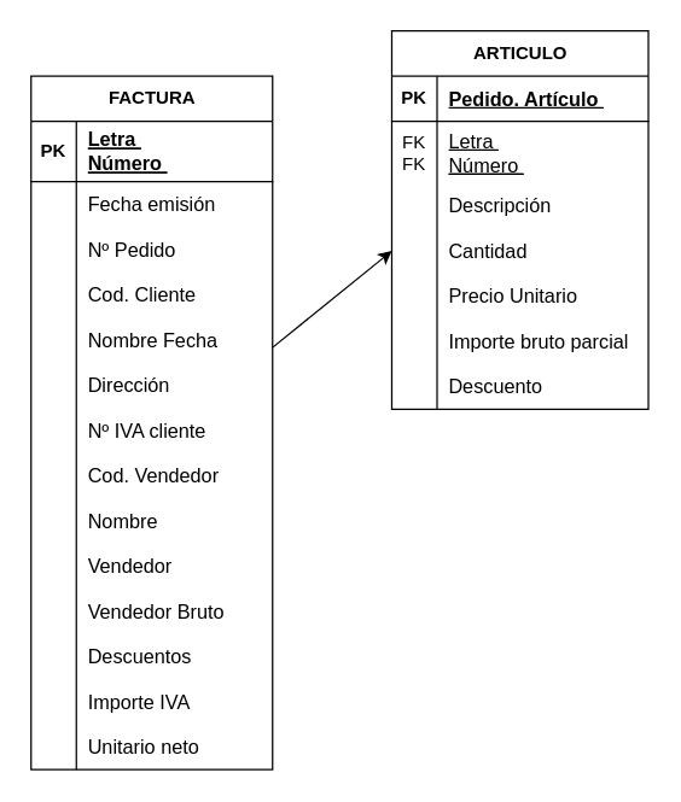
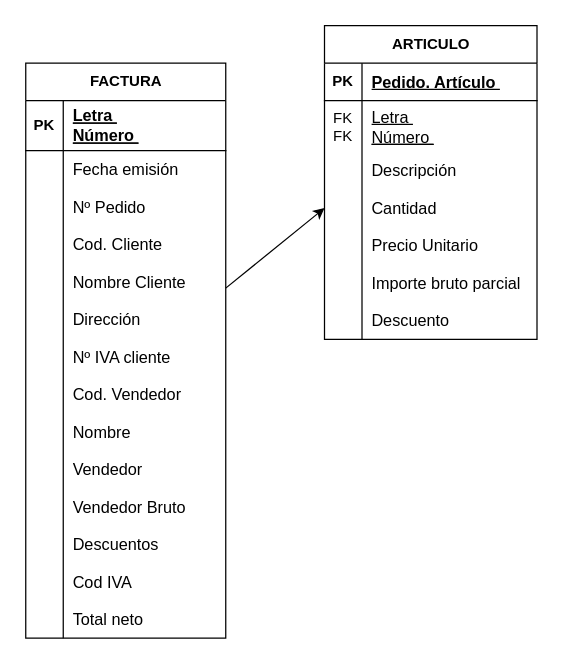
  <mxCell id="0" />
  <mxCell id="1" parent="0" />
  <mxCell id="2" value="FACTURA" style="shape=table;startSize=30;container=1;collapsible=1;childLayout=tableLayout;fixedRows=1;rowLines=0;fontStyle=1;align=center;resizeLast=1;html=1;" vertex="1" parent="1"><mxGeometry x="20" y="50" width="160" height="460" as="geometry" /></mxCell>
  <mxCell id="3" value="" style="shape=tableRow;horizontal=0;startSize=0;swimlaneHead=0;swimlaneBody=0;fillColor=none;collapsible=0;dropTarget=0;points=[[0,0.5],[1,0.5]];portConstraint=eastwest;top=0;left=0;right=0;bottom=1;" vertex="1" parent="2"><mxGeometry y="30" width="160" height="40" as="geometry" /></mxCell>
  <mxCell id="4" value="PK" style="shape=partialRectangle;connectable=0;fillColor=none;top=0;left=0;bottom=0;right=0;fontStyle=1;overflow=hidden;whiteSpace=wrap;html=1;" vertex="1" parent="3"><mxGeometry width="30" height="40" as="geometry"><mxRectangle width="30" height="40" as="alternateBounds" /></mxGeometry></mxCell>
  <mxCell id="5" value="&lt;div&gt;&lt;div style=&quot;font-size: 13px;&quot;&gt;&lt;u style=&quot;&quot;&gt;Letra&amp;nbsp;&lt;/u&gt;&lt;/div&gt;&lt;div style=&quot;font-size: 13px;&quot;&gt;&lt;u style=&quot;&quot;&gt;Número&amp;nbsp;&lt;/u&gt;&lt;/div&gt;&lt;/div&gt;" style="shape=partialRectangle;connectable=0;fillColor=none;top=0;left=0;bottom=0;right=0;align=left;spacingLeft=6;fontStyle=5;overflow=hidden;whiteSpace=wrap;html=1;" vertex="1" parent="3"><mxGeometry x="30" width="130" height="40" as="geometry"><mxRectangle width="130" height="40" as="alternateBounds" /></mxGeometry></mxCell>
  <mxCell id="6" value="" style="shape=tableRow;horizontal=0;startSize=0;swimlaneHead=0;swimlaneBody=0;fillColor=none;collapsible=0;dropTarget=0;points=[[0,0.5],[1,0.5]];portConstraint=eastwest;top=0;left=0;right=0;bottom=0;" vertex="1" parent="2"><mxGeometry y="70" width="160" height="30" as="geometry" /></mxCell>
  <mxCell id="7" value="" style="shape=partialRectangle;connectable=0;fillColor=none;top=0;left=0;bottom=0;right=0;editable=1;overflow=hidden;whiteSpace=wrap;html=1;" vertex="1" parent="6"><mxGeometry width="30" height="30" as="geometry"><mxRectangle width="30" height="30" as="alternateBounds" /></mxGeometry></mxCell>
  <mxCell id="8" value="&lt;font style=&quot;font-size: 13px;&quot;&gt;Fecha emisión&amp;nbsp;&lt;/font&gt;" style="shape=partialRectangle;connectable=0;fillColor=none;top=0;left=0;bottom=0;right=0;align=left;spacingLeft=6;overflow=hidden;whiteSpace=wrap;html=1;" vertex="1" parent="6"><mxGeometry x="30" width="130" height="30" as="geometry"><mxRectangle width="130" height="30" as="alternateBounds" /></mxGeometry></mxCell>
  <mxCell id="9" value="" style="shape=tableRow;horizontal=0;startSize=0;swimlaneHead=0;swimlaneBody=0;fillColor=none;collapsible=0;dropTarget=0;points=[[0,0.5],[1,0.5]];portConstraint=eastwest;top=0;left=0;right=0;bottom=0;" vertex="1" parent="2"><mxGeometry y="100" width="160" height="30" as="geometry" /></mxCell>
  <mxCell id="10" value="" style="shape=partialRectangle;connectable=0;fillColor=none;top=0;left=0;bottom=0;right=0;editable=1;overflow=hidden;whiteSpace=wrap;html=1;" vertex="1" parent="9"><mxGeometry width="30" height="30" as="geometry"><mxRectangle width="30" height="30" as="alternateBounds" /></mxGeometry></mxCell>
  <mxCell id="11" value="&lt;span style=&quot;white-space-collapse: preserve;&quot; class=&quot;selectable-text copyable-text&quot;&gt;&lt;font style=&quot;font-size: 13px;&quot;&gt;Nº Pedido &lt;/font&gt;&lt;/span&gt;" style="shape=partialRectangle;connectable=0;fillColor=none;top=0;left=0;bottom=0;right=0;align=left;spacingLeft=6;overflow=hidden;whiteSpace=wrap;html=1;" vertex="1" parent="9"><mxGeometry x="30" width="130" height="30" as="geometry"><mxRectangle width="130" height="30" as="alternateBounds" /></mxGeometry></mxCell>
  <mxCell id="12" value="" style="shape=tableRow;horizontal=0;startSize=0;swimlaneHead=0;swimlaneBody=0;fillColor=none;collapsible=0;dropTarget=0;points=[[0,0.5],[1,0.5]];portConstraint=eastwest;top=0;left=0;right=0;bottom=0;" vertex="1" parent="2"><mxGeometry y="130" width="160" height="30" as="geometry" /></mxCell>
  <mxCell id="13" value="" style="shape=partialRectangle;connectable=0;fillColor=none;top=0;left=0;bottom=0;right=0;editable=1;overflow=hidden;whiteSpace=wrap;html=1;" vertex="1" parent="12"><mxGeometry width="30" height="30" as="geometry"><mxRectangle width="30" height="30" as="alternateBounds" /></mxGeometry></mxCell>
  <mxCell id="14" value="&lt;font style=&quot;font-size: 13px;&quot;&gt;Cod. Cliente&amp;nbsp;&lt;/font&gt;" style="shape=partialRectangle;connectable=0;fillColor=none;top=0;left=0;bottom=0;right=0;align=left;spacingLeft=6;overflow=hidden;whiteSpace=wrap;html=1;" vertex="1" parent="12"><mxGeometry x="30" width="130" height="30" as="geometry"><mxRectangle width="130" height="30" as="alternateBounds" /></mxGeometry></mxCell>
  <mxCell id="15" value="" style="shape=tableRow;horizontal=0;startSize=0;swimlaneHead=0;swimlaneBody=0;fillColor=none;collapsible=0;dropTarget=0;points=[[0,0.5],[1,0.5]];portConstraint=eastwest;top=0;left=0;right=0;bottom=0;" vertex="1" parent="2"><mxGeometry y="160" width="160" height="30" as="geometry" /></mxCell>
  <mxCell id="16" value="" style="shape=partialRectangle;connectable=0;fillColor=none;top=0;left=0;bottom=0;right=0;editable=1;overflow=hidden;whiteSpace=wrap;html=1;" vertex="1" parent="15"><mxGeometry width="30" height="30" as="geometry"><mxRectangle width="30" height="30" as="alternateBounds" /></mxGeometry></mxCell>
- <mxCell id="17" value="&lt;font style=&quot;font-size: 13px;&quot;&gt;Nombre Fecha&amp;nbsp;&lt;/font&gt;" style="shape=partialRectangle;connectable=0;fillColor=none;top=0;left=0;bottom=0;right=0;align=left;spacingLeft=6;overflow=hidden;whiteSpace=wrap;html=1;" vertex="1" parent="15"><mxGeometry x="30" width="130" height="30" as="geometry"><mxRectangle width="130" height="30" as="alternateBounds" /></mxGeometry></mxCell>
+ <mxCell id="17" value="&lt;font style=&quot;font-size: 13px;&quot;&gt;Nombre Cliente&amp;nbsp;&lt;/font&gt;" style="shape=partialRectangle;connectable=0;fillColor=none;top=0;left=0;bottom=0;right=0;align=left;spacingLeft=6;overflow=hidden;whiteSpace=wrap;html=1;" vertex="1" parent="15"><mxGeometry x="30" width="130" height="30" as="geometry"><mxRectangle width="130" height="30" as="alternateBounds" /></mxGeometry></mxCell>
  <mxCell id="18" value="" style="shape=tableRow;horizontal=0;startSize=0;swimlaneHead=0;swimlaneBody=0;fillColor=none;collapsible=0;dropTarget=0;points=[[0,0.5],[1,0.5]];portConstraint=eastwest;top=0;left=0;right=0;bottom=0;" vertex="1" parent="2"><mxGeometry y="190" width="160" height="30" as="geometry" /></mxCell>
  <mxCell id="19" value="" style="shape=partialRectangle;connectable=0;fillColor=none;top=0;left=0;bottom=0;right=0;editable=1;overflow=hidden;whiteSpace=wrap;html=1;" vertex="1" parent="18"><mxGeometry width="30" height="30" as="geometry"><mxRectangle width="30" height="30" as="alternateBounds" /></mxGeometry></mxCell>
  <mxCell id="20" value="&lt;font style=&quot;font-size: 13px;&quot;&gt;Dirección&amp;nbsp;&lt;/font&gt;" style="shape=partialRectangle;connectable=0;fillColor=none;top=0;left=0;bottom=0;right=0;align=left;spacingLeft=6;overflow=hidden;whiteSpace=wrap;html=1;" vertex="1" parent="18"><mxGeometry x="30" width="130" height="30" as="geometry"><mxRectangle width="130" height="30" as="alternateBounds" /></mxGeometry></mxCell>
  <mxCell id="21" value="" style="shape=tableRow;horizontal=0;startSize=0;swimlaneHead=0;swimlaneBody=0;fillColor=none;collapsible=0;dropTarget=0;points=[[0,0.5],[1,0.5]];portConstraint=eastwest;top=0;left=0;right=0;bottom=0;" vertex="1" parent="2"><mxGeometry y="220" width="160" height="30" as="geometry" /></mxCell>
  <mxCell id="22" value="" style="shape=partialRectangle;connectable=0;fillColor=none;top=0;left=0;bottom=0;right=0;editable=1;overflow=hidden;whiteSpace=wrap;html=1;" vertex="1" parent="21"><mxGeometry width="30" height="30" as="geometry"><mxRectangle width="30" height="30" as="alternateBounds" /></mxGeometry></mxCell>
  <mxCell id="23" value="&lt;font style=&quot;font-size: 13px;&quot;&gt;Nº IVA cliente&amp;nbsp;&lt;/font&gt;" style="shape=partialRectangle;connectable=0;fillColor=none;top=0;left=0;bottom=0;right=0;align=left;spacingLeft=6;overflow=hidden;whiteSpace=wrap;html=1;" vertex="1" parent="21"><mxGeometry x="30" width="130" height="30" as="geometry"><mxRectangle width="130" height="30" as="alternateBounds" /></mxGeometry></mxCell>
  <mxCell id="24" value="" style="shape=tableRow;horizontal=0;startSize=0;swimlaneHead=0;swimlaneBody=0;fillColor=none;collapsible=0;dropTarget=0;points=[[0,0.5],[1,0.5]];portConstraint=eastwest;top=0;left=0;right=0;bottom=0;" vertex="1" parent="2"><mxGeometry y="250" width="160" height="30" as="geometry" /></mxCell>
  <mxCell id="25" value="" style="shape=partialRectangle;connectable=0;fillColor=none;top=0;left=0;bottom=0;right=0;editable=1;overflow=hidden;whiteSpace=wrap;html=1;" vertex="1" parent="24"><mxGeometry width="30" height="30" as="geometry"><mxRectangle width="30" height="30" as="alternateBounds" /></mxGeometry></mxCell>
  <mxCell id="26" value="&lt;font style=&quot;font-size: 13px;&quot;&gt;Cod. Vendedor&amp;nbsp;&lt;/font&gt;" style="shape=partialRectangle;connectable=0;fillColor=none;top=0;left=0;bottom=0;right=0;align=left;spacingLeft=6;overflow=hidden;whiteSpace=wrap;html=1;" vertex="1" parent="24"><mxGeometry x="30" width="130" height="30" as="geometry"><mxRectangle width="130" height="30" as="alternateBounds" /></mxGeometry></mxCell>
  <mxCell id="27" value="" style="shape=tableRow;horizontal=0;startSize=0;swimlaneHead=0;swimlaneBody=0;fillColor=none;collapsible=0;dropTarget=0;points=[[0,0.5],[1,0.5]];portConstraint=eastwest;top=0;left=0;right=0;bottom=0;" vertex="1" parent="2"><mxGeometry y="280" width="160" height="30" as="geometry" /></mxCell>
  <mxCell id="28" value="" style="shape=partialRectangle;connectable=0;fillColor=none;top=0;left=0;bottom=0;right=0;editable=1;overflow=hidden;whiteSpace=wrap;html=1;" vertex="1" parent="27"><mxGeometry width="30" height="30" as="geometry"><mxRectangle width="30" height="30" as="alternateBounds" /></mxGeometry></mxCell>
  <mxCell id="29" value="&lt;font style=&quot;font-size: 13px;&quot;&gt;Nombre&amp;nbsp;&lt;/font&gt;" style="shape=partialRectangle;connectable=0;fillColor=none;top=0;left=0;bottom=0;right=0;align=left;spacingLeft=6;overflow=hidden;whiteSpace=wrap;html=1;" vertex="1" parent="27"><mxGeometry x="30" width="130" height="30" as="geometry"><mxRectangle width="130" height="30" as="alternateBounds" /></mxGeometry></mxCell>
  <mxCell id="30" value="" style="shape=tableRow;horizontal=0;startSize=0;swimlaneHead=0;swimlaneBody=0;fillColor=none;collapsible=0;dropTarget=0;points=[[0,0.5],[1,0.5]];portConstraint=eastwest;top=0;left=0;right=0;bottom=0;" vertex="1" parent="2"><mxGeometry y="310" width="160" height="30" as="geometry" /></mxCell>
  <mxCell id="31" value="" style="shape=partialRectangle;connectable=0;fillColor=none;top=0;left=0;bottom=0;right=0;editable=1;overflow=hidden;whiteSpace=wrap;html=1;" vertex="1" parent="30"><mxGeometry width="30" height="30" as="geometry"><mxRectangle width="30" height="30" as="alternateBounds" /></mxGeometry></mxCell>
  <mxCell id="32" value="&lt;font style=&quot;font-size: 13px;&quot;&gt;Vendedor&lt;/font&gt;" style="shape=partialRectangle;connectable=0;fillColor=none;top=0;left=0;bottom=0;right=0;align=left;spacingLeft=6;overflow=hidden;whiteSpace=wrap;html=1;" vertex="1" parent="30"><mxGeometry x="30" width="130" height="30" as="geometry"><mxRectangle width="130" height="30" as="alternateBounds" /></mxGeometry></mxCell>
  <mxCell id="33" value="" style="shape=tableRow;horizontal=0;startSize=0;swimlaneHead=0;swimlaneBody=0;fillColor=none;collapsible=0;dropTarget=0;points=[[0,0.5],[1,0.5]];portConstraint=eastwest;top=0;left=0;right=0;bottom=0;" vertex="1" parent="2"><mxGeometry y="340" width="160" height="30" as="geometry" /></mxCell>
  <mxCell id="34" value="" style="shape=partialRectangle;connectable=0;fillColor=none;top=0;left=0;bottom=0;right=0;editable=1;overflow=hidden;whiteSpace=wrap;html=1;" vertex="1" parent="33"><mxGeometry width="30" height="30" as="geometry"><mxRectangle width="30" height="30" as="alternateBounds" /></mxGeometry></mxCell>
  <mxCell id="35" value="&lt;font style=&quot;font-size: 13px;&quot;&gt;Vendedor Bruto&amp;nbsp;&lt;/font&gt;" style="shape=partialRectangle;connectable=0;fillColor=none;top=0;left=0;bottom=0;right=0;align=left;spacingLeft=6;overflow=hidden;whiteSpace=wrap;html=1;" vertex="1" parent="33"><mxGeometry x="30" width="130" height="30" as="geometry"><mxRectangle width="130" height="30" as="alternateBounds" /></mxGeometry></mxCell>
  <mxCell id="36" value="" style="shape=tableRow;horizontal=0;startSize=0;swimlaneHead=0;swimlaneBody=0;fillColor=none;collapsible=0;dropTarget=0;points=[[0,0.5],[1,0.5]];portConstraint=eastwest;top=0;left=0;right=0;bottom=0;" vertex="1" parent="2"><mxGeometry y="370" width="160" height="30" as="geometry" /></mxCell>
  <mxCell id="37" value="" style="shape=partialRectangle;connectable=0;fillColor=none;top=0;left=0;bottom=0;right=0;editable=1;overflow=hidden;whiteSpace=wrap;html=1;" vertex="1" parent="36"><mxGeometry width="30" height="30" as="geometry"><mxRectangle width="30" height="30" as="alternateBounds" /></mxGeometry></mxCell>
  <mxCell id="38" value="&lt;font style=&quot;font-size: 13px;&quot;&gt;Descuentos&amp;nbsp;&lt;/font&gt;" style="shape=partialRectangle;connectable=0;fillColor=none;top=0;left=0;bottom=0;right=0;align=left;spacingLeft=6;overflow=hidden;whiteSpace=wrap;html=1;" vertex="1" parent="36"><mxGeometry x="30" width="130" height="30" as="geometry"><mxRectangle width="130" height="30" as="alternateBounds" /></mxGeometry></mxCell>
  <mxCell id="39" value="" style="shape=tableRow;horizontal=0;startSize=0;swimlaneHead=0;swimlaneBody=0;fillColor=none;collapsible=0;dropTarget=0;points=[[0,0.5],[1,0.5]];portConstraint=eastwest;top=0;left=0;right=0;bottom=0;" vertex="1" parent="2"><mxGeometry y="400" width="160" height="30" as="geometry" /></mxCell>
  <mxCell id="40" value="" style="shape=partialRectangle;connectable=0;fillColor=none;top=0;left=0;bottom=0;right=0;editable=1;overflow=hidden;whiteSpace=wrap;html=1;" vertex="1" parent="39"><mxGeometry width="30" height="30" as="geometry"><mxRectangle width="30" height="30" as="alternateBounds" /></mxGeometry></mxCell>
- <mxCell id="41" value="&lt;font style=&quot;font-size: 13px;&quot;&gt;Importe IVA&amp;nbsp;&lt;/font&gt;" style="shape=partialRectangle;connectable=0;fillColor=none;top=0;left=0;bottom=0;right=0;align=left;spacingLeft=6;overflow=hidden;whiteSpace=wrap;html=1;" vertex="1" parent="39"><mxGeometry x="30" width="130" height="30" as="geometry"><mxRectangle width="130" height="30" as="alternateBounds" /></mxGeometry></mxCell>
+ <mxCell id="41" value="&lt;font style=&quot;font-size: 13px;&quot;&gt;Cod IVA&amp;nbsp;&lt;/font&gt;" style="shape=partialRectangle;connectable=0;fillColor=none;top=0;left=0;bottom=0;right=0;align=left;spacingLeft=6;overflow=hidden;whiteSpace=wrap;html=1;" vertex="1" parent="39"><mxGeometry x="30" width="130" height="30" as="geometry"><mxRectangle width="130" height="30" as="alternateBounds" /></mxGeometry></mxCell>
  <mxCell id="42" value="" style="shape=tableRow;horizontal=0;startSize=0;swimlaneHead=0;swimlaneBody=0;fillColor=none;collapsible=0;dropTarget=0;points=[[0,0.5],[1,0.5]];portConstraint=eastwest;top=0;left=0;right=0;bottom=0;" vertex="1" parent="2"><mxGeometry y="430" width="160" height="30" as="geometry" /></mxCell>
  <mxCell id="43" value="" style="shape=partialRectangle;connectable=0;fillColor=none;top=0;left=0;bottom=0;right=0;editable=1;overflow=hidden;whiteSpace=wrap;html=1;" vertex="1" parent="42"><mxGeometry width="30" height="30" as="geometry"><mxRectangle width="30" height="30" as="alternateBounds" /></mxGeometry></mxCell>
- <mxCell id="44" value="&lt;font style=&quot;font-size: 13px;&quot;&gt;Unitario neto&amp;nbsp;&lt;/font&gt;" style="shape=partialRectangle;connectable=0;fillColor=none;top=0;left=0;bottom=0;right=0;align=left;spacingLeft=6;overflow=hidden;whiteSpace=wrap;html=1;" vertex="1" parent="42"><mxGeometry x="30" width="130" height="30" as="geometry"><mxRectangle width="130" height="30" as="alternateBounds" /></mxGeometry></mxCell>
+ <mxCell id="44" value="&lt;font style=&quot;font-size: 13px;&quot;&gt;Total neto&amp;nbsp;&lt;/font&gt;" style="shape=partialRectangle;connectable=0;fillColor=none;top=0;left=0;bottom=0;right=0;align=left;spacingLeft=6;overflow=hidden;whiteSpace=wrap;html=1;" vertex="1" parent="42"><mxGeometry x="30" width="130" height="30" as="geometry"><mxRectangle width="130" height="30" as="alternateBounds" /></mxGeometry></mxCell>
  <mxCell id="45" value="ARTICULO" style="shape=table;startSize=30;container=1;collapsible=1;childLayout=tableLayout;fixedRows=1;rowLines=0;fontStyle=1;align=center;resizeLast=1;html=1;" vertex="1" parent="1"><mxGeometry x="259" y="20" width="170" height="251" as="geometry" /></mxCell>
  <mxCell id="46" value="" style="shape=tableRow;horizontal=0;startSize=0;swimlaneHead=0;swimlaneBody=0;fillColor=none;collapsible=0;dropTarget=0;points=[[0,0.5],[1,0.5]];portConstraint=eastwest;top=0;left=0;right=0;bottom=1;" vertex="1" parent="45"><mxGeometry y="30" width="170" height="30" as="geometry" /></mxCell>
  <mxCell id="47" value="PK" style="shape=partialRectangle;connectable=0;fillColor=none;top=0;left=0;bottom=0;right=0;fontStyle=1;overflow=hidden;whiteSpace=wrap;html=1;" vertex="1" parent="46"><mxGeometry width="30" height="30" as="geometry"><mxRectangle width="30" height="30" as="alternateBounds" /></mxGeometry></mxCell>
  <mxCell id="48" value="&lt;font style=&quot;font-size: 13px;&quot;&gt;Pedido. Artículo&amp;nbsp;&lt;/font&gt;" style="shape=partialRectangle;connectable=0;fillColor=none;top=0;left=0;bottom=0;right=0;align=left;spacingLeft=6;fontStyle=5;overflow=hidden;whiteSpace=wrap;html=1;" vertex="1" parent="46"><mxGeometry x="30" width="140" height="30" as="geometry"><mxRectangle width="140" height="30" as="alternateBounds" /></mxGeometry></mxCell>
  <mxCell id="49" value="" style="shape=tableRow;horizontal=0;startSize=0;swimlaneHead=0;swimlaneBody=0;fillColor=none;collapsible=0;dropTarget=0;points=[[0,0.5],[1,0.5]];portConstraint=eastwest;top=0;left=0;right=0;bottom=0;" vertex="1" parent="45"><mxGeometry y="60" width="170" height="41" as="geometry" /></mxCell>
  <mxCell id="50" value="FK&lt;div&gt;FK&lt;/div&gt;" style="shape=partialRectangle;connectable=0;fillColor=none;top=0;left=0;bottom=0;right=0;editable=1;overflow=hidden;whiteSpace=wrap;html=1;" vertex="1" parent="49"><mxGeometry width="30" height="41" as="geometry"><mxRectangle width="30" height="41" as="alternateBounds" /></mxGeometry></mxCell>
  <mxCell id="51" value="&lt;div&gt;&lt;u style=&quot;font-size: 13px; background-color: initial;&quot;&gt;Letra&amp;nbsp;&lt;/u&gt;&lt;br&gt;&lt;/div&gt;&lt;div&gt;&lt;div style=&quot;text-decoration-line: underline; font-size: 13px;&quot;&gt;&lt;u style=&quot;&quot;&gt;Número&amp;nbsp;&lt;/u&gt;&lt;/div&gt;&lt;/div&gt;" style="shape=partialRectangle;connectable=0;fillColor=none;top=0;left=0;bottom=0;right=0;align=left;spacingLeft=6;overflow=hidden;whiteSpace=wrap;html=1;" vertex="1" parent="49"><mxGeometry x="30" width="140" height="41" as="geometry"><mxRectangle width="140" height="41" as="alternateBounds" /></mxGeometry></mxCell>
  <mxCell id="52" value="" style="shape=tableRow;horizontal=0;startSize=0;swimlaneHead=0;swimlaneBody=0;fillColor=none;collapsible=0;dropTarget=0;points=[[0,0.5],[1,0.5]];portConstraint=eastwest;top=0;left=0;right=0;bottom=0;" vertex="1" parent="45"><mxGeometry y="101" width="170" height="30" as="geometry" /></mxCell>
  <mxCell id="53" value="" style="shape=partialRectangle;connectable=0;fillColor=none;top=0;left=0;bottom=0;right=0;editable=1;overflow=hidden;whiteSpace=wrap;html=1;" vertex="1" parent="52"><mxGeometry width="30" height="30" as="geometry"><mxRectangle width="30" height="30" as="alternateBounds" /></mxGeometry></mxCell>
  <mxCell id="54" value="&lt;font style=&quot;font-size: 13px;&quot;&gt;Descripción&amp;nbsp;&lt;/font&gt;" style="shape=partialRectangle;connectable=0;fillColor=none;top=0;left=0;bottom=0;right=0;align=left;spacingLeft=6;overflow=hidden;whiteSpace=wrap;html=1;" vertex="1" parent="52"><mxGeometry x="30" width="140" height="30" as="geometry"><mxRectangle width="140" height="30" as="alternateBounds" /></mxGeometry></mxCell>
  <mxCell id="55" value="" style="shape=tableRow;horizontal=0;startSize=0;swimlaneHead=0;swimlaneBody=0;fillColor=none;collapsible=0;dropTarget=0;points=[[0,0.5],[1,0.5]];portConstraint=eastwest;top=0;left=0;right=0;bottom=0;" vertex="1" parent="45"><mxGeometry y="131" width="170" height="30" as="geometry" /></mxCell>
  <mxCell id="56" value="" style="shape=partialRectangle;connectable=0;fillColor=none;top=0;left=0;bottom=0;right=0;editable=1;overflow=hidden;whiteSpace=wrap;html=1;" vertex="1" parent="55"><mxGeometry width="30" height="30" as="geometry"><mxRectangle width="30" height="30" as="alternateBounds" /></mxGeometry></mxCell>
  <mxCell id="57" value="&lt;font style=&quot;font-size: 13px;&quot;&gt;Cantidad&lt;/font&gt;" style="shape=partialRectangle;connectable=0;fillColor=none;top=0;left=0;bottom=0;right=0;align=left;spacingLeft=6;overflow=hidden;whiteSpace=wrap;html=1;" vertex="1" parent="55"><mxGeometry x="30" width="140" height="30" as="geometry"><mxRectangle width="140" height="30" as="alternateBounds" /></mxGeometry></mxCell>
  <mxCell id="58" value="" style="shape=tableRow;horizontal=0;startSize=0;swimlaneHead=0;swimlaneBody=0;fillColor=none;collapsible=0;dropTarget=0;points=[[0,0.5],[1,0.5]];portConstraint=eastwest;top=0;left=0;right=0;bottom=0;" vertex="1" parent="45"><mxGeometry y="161" width="170" height="30" as="geometry" /></mxCell>
  <mxCell id="59" value="" style="shape=partialRectangle;connectable=0;fillColor=none;top=0;left=0;bottom=0;right=0;editable=1;overflow=hidden;whiteSpace=wrap;html=1;" vertex="1" parent="58"><mxGeometry width="30" height="30" as="geometry"><mxRectangle width="30" height="30" as="alternateBounds" /></mxGeometry></mxCell>
  <mxCell id="60" value="&lt;font style=&quot;font-size: 13px;&quot;&gt;Precio&amp;nbsp;&lt;/font&gt;&lt;span style=&quot;font-size: 13px;&quot;&gt;Unitario&amp;nbsp;&lt;/span&gt;" style="shape=partialRectangle;connectable=0;fillColor=none;top=0;left=0;bottom=0;right=0;align=left;spacingLeft=6;overflow=hidden;whiteSpace=wrap;html=1;" vertex="1" parent="58"><mxGeometry x="30" width="140" height="30" as="geometry"><mxRectangle width="140" height="30" as="alternateBounds" /></mxGeometry></mxCell>
  <mxCell id="61" value="" style="shape=tableRow;horizontal=0;startSize=0;swimlaneHead=0;swimlaneBody=0;fillColor=none;collapsible=0;dropTarget=0;points=[[0,0.5],[1,0.5]];portConstraint=eastwest;top=0;left=0;right=0;bottom=0;" vertex="1" parent="45"><mxGeometry y="191" width="170" height="30" as="geometry" /></mxCell>
  <mxCell id="62" value="" style="shape=partialRectangle;connectable=0;fillColor=none;top=0;left=0;bottom=0;right=0;editable=1;overflow=hidden;whiteSpace=wrap;html=1;" vertex="1" parent="61"><mxGeometry width="30" height="30" as="geometry"><mxRectangle width="30" height="30" as="alternateBounds" /></mxGeometry></mxCell>
  <mxCell id="63" value="&lt;font style=&quot;font-size: 13px;&quot;&gt;Importe bruto parcial&amp;nbsp;&lt;/font&gt;" style="shape=partialRectangle;connectable=0;fillColor=none;top=0;left=0;bottom=0;right=0;align=left;spacingLeft=6;overflow=hidden;whiteSpace=wrap;html=1;" vertex="1" parent="61"><mxGeometry x="30" width="140" height="30" as="geometry"><mxRectangle width="140" height="30" as="alternateBounds" /></mxGeometry></mxCell>
  <mxCell id="64" value="" style="shape=tableRow;horizontal=0;startSize=0;swimlaneHead=0;swimlaneBody=0;fillColor=none;collapsible=0;dropTarget=0;points=[[0,0.5],[1,0.5]];portConstraint=eastwest;top=0;left=0;right=0;bottom=0;" vertex="1" parent="45"><mxGeometry y="221" width="170" height="30" as="geometry" /></mxCell>
  <mxCell id="65" value="" style="shape=partialRectangle;connectable=0;fillColor=none;top=0;left=0;bottom=0;right=0;editable=1;overflow=hidden;whiteSpace=wrap;html=1;" vertex="1" parent="64"><mxGeometry width="30" height="30" as="geometry"><mxRectangle width="30" height="30" as="alternateBounds" /></mxGeometry></mxCell>
  <mxCell id="66" value="&lt;font style=&quot;font-size: 13px;&quot;&gt;Descuento&lt;/font&gt;" style="shape=partialRectangle;connectable=0;fillColor=none;top=0;left=0;bottom=0;right=0;align=left;spacingLeft=6;overflow=hidden;whiteSpace=wrap;html=1;" vertex="1" parent="64"><mxGeometry x="30" width="140" height="30" as="geometry"><mxRectangle width="140" height="30" as="alternateBounds" /></mxGeometry></mxCell>
  <mxCell id="67" value="" style="endArrow=classic;html=1;rounded=0;entryX=0;entryY=0.5;entryDx=0;entryDy=0;" edge="1" parent="1" target="55"><mxGeometry width="50" height="50" relative="1" as="geometry"><mxPoint x="180" y="230" as="sourcePoint" /><mxPoint x="250" y="230" as="targetPoint" /></mxGeometry></mxCell>
